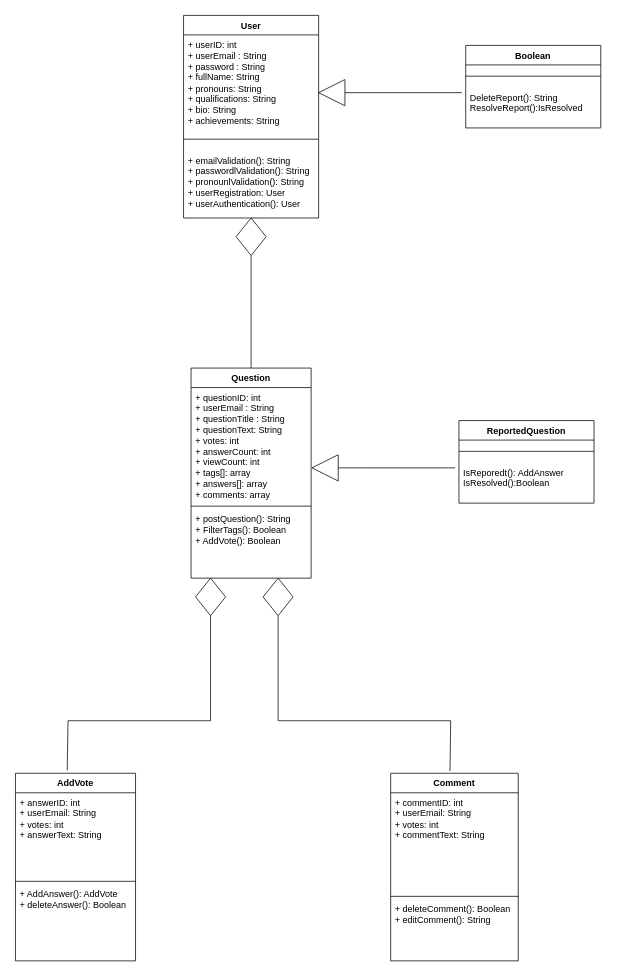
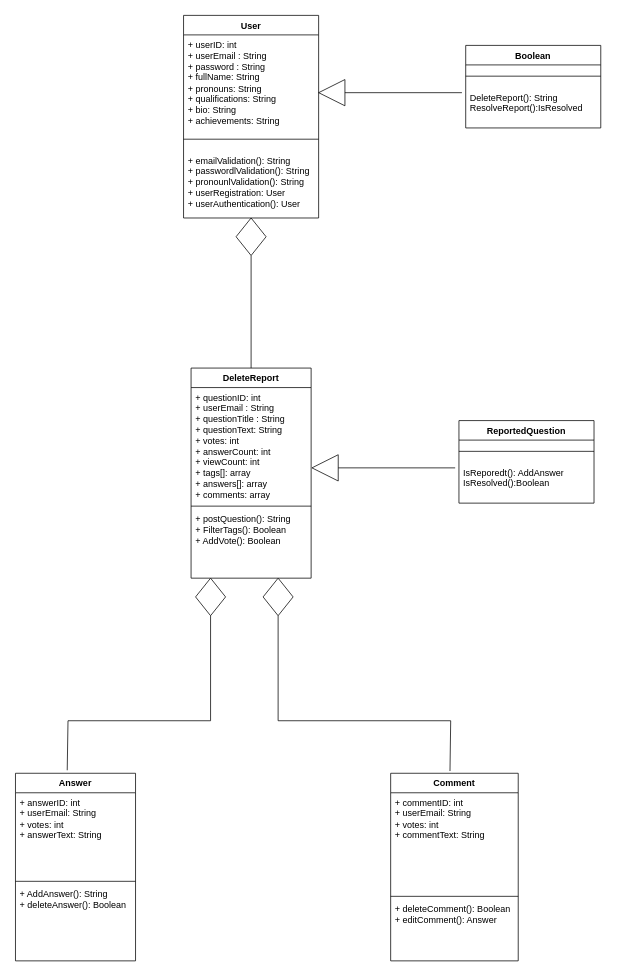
  <mxCell id="0" />
  <mxCell id="1" parent="0" />
- <mxCell id="2" value="Question" style="swimlane;fontStyle=1;align=center;verticalAlign=top;childLayout=stackLayout;horizontal=1;startSize=26;horizontalStack=0;resizeParent=1;resizeParentMax=0;resizeLast=0;collapsible=1;marginBottom=0;whiteSpace=wrap;html=1;" parent="1" vertex="1"><mxGeometry x="254" y="490" width="160" height="280" as="geometry" /></mxCell>
+ <mxCell id="2" value="DeleteReport" style="swimlane;fontStyle=1;align=center;verticalAlign=top;childLayout=stackLayout;horizontal=1;startSize=26;horizontalStack=0;resizeParent=1;resizeParentMax=0;resizeLast=0;collapsible=1;marginBottom=0;whiteSpace=wrap;html=1;" parent="1" vertex="1"><mxGeometry x="254" y="490" width="160" height="280" as="geometry" /></mxCell>
  <mxCell id="3" value="+ questionID: int&lt;br&gt;+ userEmail : String&lt;br&gt;+ questionTitle : String&lt;br&gt;+ questionText: String&lt;br&gt;+ votes: int&lt;br&gt;+ answerCount: int&lt;br&gt;+ viewCount: int&lt;br&gt;+ tags[]: array&lt;br&gt;+ answers[]: array&lt;br&gt;+ comments: array" style="text;strokeColor=none;fillColor=none;align=left;verticalAlign=top;spacingLeft=4;spacingRight=4;overflow=hidden;rotatable=0;points=[[0,0.5],[1,0.5]];portConstraint=eastwest;whiteSpace=wrap;html=1;" parent="2" vertex="1"><mxGeometry y="26" width="160" height="154" as="geometry" /></mxCell>
  <mxCell id="4" value="" style="line;strokeWidth=1;fillColor=none;align=left;verticalAlign=middle;spacingTop=-1;spacingLeft=3;spacingRight=3;rotatable=0;labelPosition=right;points=[];portConstraint=eastwest;strokeColor=inherit;" parent="2" vertex="1"><mxGeometry y="180" width="160" height="8" as="geometry" /></mxCell>
  <mxCell id="5" value="+ postQuestion(): String&lt;br&gt;+ FilterTags(): Boolean&lt;br&gt;+ AddVote(): Boolean" style="text;strokeColor=none;fillColor=none;align=left;verticalAlign=top;spacingLeft=4;spacingRight=4;overflow=hidden;rotatable=0;points=[[0,0.5],[1,0.5]];portConstraint=eastwest;whiteSpace=wrap;html=1;" parent="2" vertex="1"><mxGeometry y="188" width="160" height="92" as="geometry" /></mxCell>
  <mxCell id="6" value="" style="endArrow=none;html=1;rounded=0;exitX=0.431;exitY=-0.016;exitDx=0;exitDy=0;entryX=0.5;entryY=1;entryDx=0;entryDy=0;exitPerimeter=0;" parent="1" target="7" edge="1" source="24"><mxGeometry width="50" height="50" relative="1" as="geometry"><mxPoint x="90" y="1020" as="sourcePoint" /><mxPoint x="280" y="850" as="targetPoint" /><Array as="points"><mxPoint x="90" y="960" /><mxPoint x="280" y="960" /></Array></mxGeometry></mxCell>
  <mxCell id="7" value="" style="rhombus;whiteSpace=wrap;html=1;" parent="1" vertex="1"><mxGeometry x="260" y="770" width="40" height="50" as="geometry" /></mxCell>
  <mxCell id="8" value="" style="rhombus;whiteSpace=wrap;html=1;" parent="1" vertex="1"><mxGeometry x="350" y="770" width="40" height="50" as="geometry" /></mxCell>
  <mxCell id="9" value="" style="endArrow=none;html=1;rounded=0;entryX=0.5;entryY=1;entryDx=0;entryDy=0;exitX=0.465;exitY=-0.012;exitDx=0;exitDy=0;exitPerimeter=0;" parent="1" target="8" edge="1" source="28"><mxGeometry width="50" height="50" relative="1" as="geometry"><mxPoint x="600" y="1010" as="sourcePoint" /><mxPoint x="290" y="860" as="targetPoint" /><Array as="points"><mxPoint x="600" y="960" /><mxPoint x="370" y="960" /></Array></mxGeometry></mxCell>
  <mxCell id="10" value="ReportedQuestion" style="swimlane;fontStyle=1;align=center;verticalAlign=top;childLayout=stackLayout;horizontal=1;startSize=26;horizontalStack=0;resizeParent=1;resizeParentMax=0;resizeLast=0;collapsible=1;marginBottom=0;whiteSpace=wrap;html=1;" parent="1" vertex="1"><mxGeometry x="611" y="560" width="180" height="110" as="geometry" /></mxCell>
  <mxCell id="11" value="" style="line;strokeWidth=1;fillColor=none;align=left;verticalAlign=middle;spacingTop=-1;spacingLeft=3;spacingRight=3;rotatable=0;labelPosition=right;points=[];portConstraint=eastwest;strokeColor=inherit;" parent="10" vertex="1"><mxGeometry y="26" width="180" height="30" as="geometry" /></mxCell>
  <mxCell id="12" value="IsReporedt(): AddAnswer&lt;br&gt;IsResolved():Boolean&lt;br&gt;" style="text;strokeColor=none;fillColor=none;align=left;verticalAlign=top;spacingLeft=4;spacingRight=4;overflow=hidden;rotatable=0;points=[[0,0.5],[1,0.5]];portConstraint=eastwest;whiteSpace=wrap;html=1;" parent="10" vertex="1"><mxGeometry y="56" width="180" height="54" as="geometry" /></mxCell>
  <mxCell id="13" value="" style="endArrow=block;endFill=0;endSize=34;html=1;rounded=0;exitX=-0.028;exitY=0.13;exitDx=0;exitDy=0;exitPerimeter=0;entryX=0.994;entryY=0.621;entryDx=0;entryDy=0;entryPerimeter=0;" parent="1" source="12" edge="1"><mxGeometry width="160" relative="1" as="geometry"><mxPoint x="621" y="630" as="sourcePoint" /><mxPoint x="414" y="623" as="targetPoint" /></mxGeometry></mxCell>
  <mxCell id="14" value="" style="endArrow=none;html=1;rounded=0;exitX=0.5;exitY=0;exitDx=0;exitDy=0;entryX=0.5;entryY=1;entryDx=0;entryDy=0;" parent="1" source="2" target="15" edge="1"><mxGeometry width="50" height="50" relative="1" as="geometry"><mxPoint x="100" y="1030" as="sourcePoint" /><mxPoint x="290" y="860" as="targetPoint" /><Array as="points" /></mxGeometry></mxCell>
  <mxCell id="15" value="" style="rhombus;whiteSpace=wrap;html=1;" parent="1" vertex="1"><mxGeometry x="314" y="290" width="40" height="50" as="geometry" /></mxCell>
  <mxCell id="16" value="User" style="swimlane;fontStyle=1;align=center;verticalAlign=top;childLayout=stackLayout;horizontal=1;startSize=26;horizontalStack=0;resizeParent=1;resizeParentMax=0;resizeLast=0;collapsible=1;marginBottom=0;whiteSpace=wrap;html=1;" parent="1" vertex="1"><mxGeometry x="244" y="20" width="180" height="270" as="geometry" /></mxCell>
  <mxCell id="17" value="+ userID: int&lt;br&gt;+ userEmail : String&lt;br&gt;+ password : String&lt;br&gt;+ fullName: String&lt;br&gt;+ pronouns: String&lt;br&gt;+ qualifications: String&lt;br&gt;+ bio: String&lt;br&gt;+ achievements: String&lt;br&gt;&lt;br&gt;" style="text;strokeColor=none;fillColor=none;align=left;verticalAlign=top;spacingLeft=4;spacingRight=4;overflow=hidden;rotatable=0;points=[[0,0.5],[1,0.5]];portConstraint=eastwest;whiteSpace=wrap;html=1;" parent="16" vertex="1"><mxGeometry y="26" width="180" height="124" as="geometry" /></mxCell>
  <mxCell id="18" value="" style="line;strokeWidth=1;fillColor=none;align=left;verticalAlign=middle;spacingTop=-1;spacingLeft=3;spacingRight=3;rotatable=0;labelPosition=right;points=[];portConstraint=eastwest;strokeColor=inherit;" parent="16" vertex="1"><mxGeometry y="150" width="180" height="30" as="geometry" /></mxCell>
  <mxCell id="19" value="+ emailValidation(): String&lt;br&gt;+ passwordlValidation(): String&lt;br&gt;+ pronounlValidation(): String&lt;br&gt;+ userRegistration: User&lt;br&gt;+ userAuthentication(): User" style="text;strokeColor=none;fillColor=none;align=left;verticalAlign=top;spacingLeft=4;spacingRight=4;overflow=hidden;rotatable=0;points=[[0,0.5],[1,0.5]];portConstraint=eastwest;whiteSpace=wrap;html=1;" parent="16" vertex="1"><mxGeometry y="180" width="180" height="90" as="geometry" /></mxCell>
  <mxCell id="20" value="Boolean" style="swimlane;fontStyle=1;align=center;verticalAlign=top;childLayout=stackLayout;horizontal=1;startSize=26;horizontalStack=0;resizeParent=1;resizeParentMax=0;resizeLast=0;collapsible=1;marginBottom=0;whiteSpace=wrap;html=1;" parent="1" vertex="1"><mxGeometry x="620" y="60" width="180" height="110" as="geometry" /></mxCell>
  <mxCell id="21" value="" style="line;strokeWidth=1;fillColor=none;align=left;verticalAlign=middle;spacingTop=-1;spacingLeft=3;spacingRight=3;rotatable=0;labelPosition=right;points=[];portConstraint=eastwest;strokeColor=inherit;" parent="20" vertex="1"><mxGeometry y="26" width="180" height="30" as="geometry" /></mxCell>
  <mxCell id="22" value="DeleteReport(): String&lt;br&gt;ResolveReport():IsResolved" style="text;strokeColor=none;fillColor=none;align=left;verticalAlign=top;spacingLeft=4;spacingRight=4;overflow=hidden;rotatable=0;points=[[0,0.5],[1,0.5]];portConstraint=eastwest;whiteSpace=wrap;html=1;" parent="20" vertex="1"><mxGeometry y="56" width="180" height="54" as="geometry" /></mxCell>
  <mxCell id="23" value="" style="endArrow=block;endFill=0;endSize=34;html=1;rounded=0;exitX=-0.028;exitY=0.13;exitDx=0;exitDy=0;exitPerimeter=0;entryX=0.994;entryY=0.621;entryDx=0;entryDy=0;entryPerimeter=0;" parent="1" source="22" target="17" edge="1"><mxGeometry width="160" relative="1" as="geometry"><mxPoint x="630" y="130" as="sourcePoint" /><mxPoint x="470" y="130" as="targetPoint" /></mxGeometry></mxCell>
- <mxCell id="24" value="AddVote" style="swimlane;fontStyle=1;align=center;verticalAlign=top;childLayout=stackLayout;horizontal=1;startSize=26;horizontalStack=0;resizeParent=1;resizeParentMax=0;resizeLast=0;collapsible=1;marginBottom=0;whiteSpace=wrap;html=1;" vertex="1" parent="1"><mxGeometry x="20" y="1030" width="160" height="250" as="geometry" /></mxCell>
+ <mxCell id="24" value="Answer" style="swimlane;fontStyle=1;align=center;verticalAlign=top;childLayout=stackLayout;horizontal=1;startSize=26;horizontalStack=0;resizeParent=1;resizeParentMax=0;resizeLast=0;collapsible=1;marginBottom=0;whiteSpace=wrap;html=1;" vertex="1" parent="1"><mxGeometry x="20" y="1030" width="160" height="250" as="geometry" /></mxCell>
  <mxCell id="25" value="+ answerID: int&lt;br&gt;+ userEmail: String&lt;br&gt;+ votes: int&lt;br&gt;+ answerText: String" style="text;strokeColor=none;fillColor=none;align=left;verticalAlign=top;spacingLeft=4;spacingRight=4;overflow=hidden;rotatable=0;points=[[0,0.5],[1,0.5]];portConstraint=eastwest;whiteSpace=wrap;html=1;" vertex="1" parent="24"><mxGeometry y="26" width="160" height="114" as="geometry" /></mxCell>
  <mxCell id="26" value="" style="line;strokeWidth=1;fillColor=none;align=left;verticalAlign=middle;spacingTop=-1;spacingLeft=3;spacingRight=3;rotatable=0;labelPosition=right;points=[];portConstraint=eastwest;strokeColor=inherit;" vertex="1" parent="24"><mxGeometry y="140" width="160" height="8" as="geometry" /></mxCell>
- <mxCell id="27" value="+ AddAnswer(): AddVote&lt;br&gt;+ deleteAnswer(): Boolean" style="text;strokeColor=none;fillColor=none;align=left;verticalAlign=top;spacingLeft=4;spacingRight=4;overflow=hidden;rotatable=0;points=[[0,0.5],[1,0.5]];portConstraint=eastwest;whiteSpace=wrap;html=1;" vertex="1" parent="24"><mxGeometry y="148" width="160" height="102" as="geometry" /></mxCell>
+ <mxCell id="27" value="+ AddAnswer(): String&lt;br&gt;+ deleteAnswer(): Boolean" style="text;strokeColor=none;fillColor=none;align=left;verticalAlign=top;spacingLeft=4;spacingRight=4;overflow=hidden;rotatable=0;points=[[0,0.5],[1,0.5]];portConstraint=eastwest;whiteSpace=wrap;html=1;" vertex="1" parent="24"><mxGeometry y="148" width="160" height="102" as="geometry" /></mxCell>
  <mxCell id="28" value="Comment" style="swimlane;fontStyle=1;align=center;verticalAlign=top;childLayout=stackLayout;horizontal=1;startSize=26;horizontalStack=0;resizeParent=1;resizeParentMax=0;resizeLast=0;collapsible=1;marginBottom=0;whiteSpace=wrap;html=1;" vertex="1" parent="1"><mxGeometry x="520" y="1030" width="170" height="250" as="geometry" /></mxCell>
  <mxCell id="29" value="+ commentID: int&lt;br style=&quot;border-color: var(--border-color);&quot;&gt;+ userEmail: String&lt;br style=&quot;border-color: var(--border-color);&quot;&gt;+ votes: int&lt;br style=&quot;border-color: var(--border-color);&quot;&gt;+ commentText: String" style="text;strokeColor=none;fillColor=none;align=left;verticalAlign=top;spacingLeft=4;spacingRight=4;overflow=hidden;rotatable=0;points=[[0,0.5],[1,0.5]];portConstraint=eastwest;whiteSpace=wrap;html=1;" vertex="1" parent="28"><mxGeometry y="26" width="170" height="134" as="geometry" /></mxCell>
  <mxCell id="30" value="" style="line;strokeWidth=1;fillColor=none;align=left;verticalAlign=middle;spacingTop=-1;spacingLeft=3;spacingRight=3;rotatable=0;labelPosition=right;points=[];portConstraint=eastwest;strokeColor=inherit;" vertex="1" parent="28"><mxGeometry y="160" width="170" height="8" as="geometry" /></mxCell>
- <mxCell id="31" value="+ deleteComment(): Boolean&lt;br&gt;+ editComment(): String" style="text;strokeColor=none;fillColor=none;align=left;verticalAlign=top;spacingLeft=4;spacingRight=4;overflow=hidden;rotatable=0;points=[[0,0.5],[1,0.5]];portConstraint=eastwest;whiteSpace=wrap;html=1;" vertex="1" parent="28"><mxGeometry y="168" width="170" height="82" as="geometry" /></mxCell>
+ <mxCell id="31" value="+ deleteComment(): Boolean&lt;br&gt;+ editComment(): Answer" style="text;strokeColor=none;fillColor=none;align=left;verticalAlign=top;spacingLeft=4;spacingRight=4;overflow=hidden;rotatable=0;points=[[0,0.5],[1,0.5]];portConstraint=eastwest;whiteSpace=wrap;html=1;" vertex="1" parent="28"><mxGeometry y="168" width="170" height="82" as="geometry" /></mxCell>
